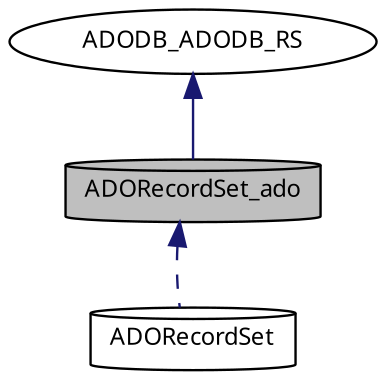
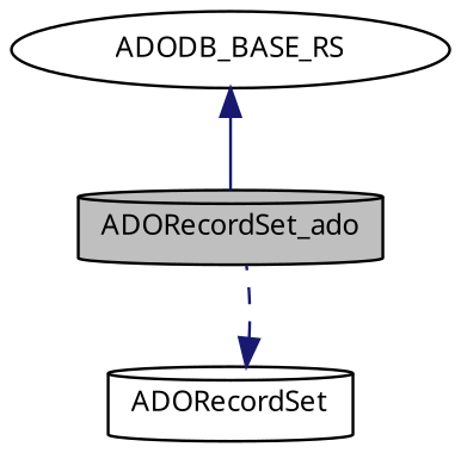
  digraph {
    node [color=black fontname="FreeSans.ttf" fontsize=10 shape=cylinder]
    edge [color=midnightblue dir=back fontname="FreeSans.ttf" fontsize=10 labelfontname="FreeSans.ttf" labelfontsize=10]
    n1 [fillcolor=grey75 fontcolor=black height=0.2 label=ADORecordSet_ado style=filled width=0.4]
    n2 [height=0.2 label=ADORecordSet width=0.4]
-   n3 [height=0.2 label=ADODB_ADODB_RS shape=ellipse width=0.4]
-   n1 -> n2 [style=dashed]
+   n3 [height=0.2 label=ADODB_BASE_RS shape=ellipse width=0.4]
+   n2 -> n1 [style=dashed]
    n3 -> n1 [style=solid]
  }
